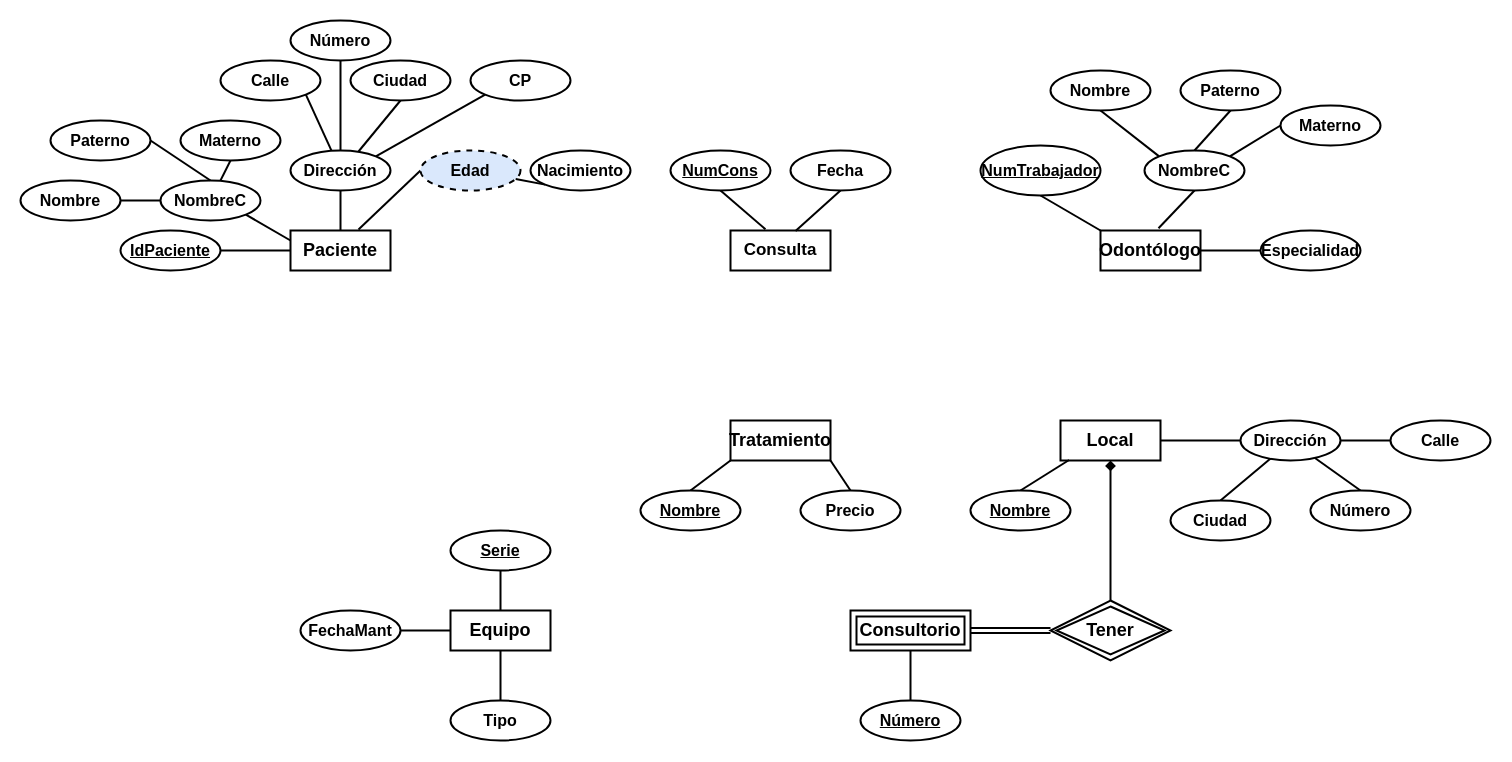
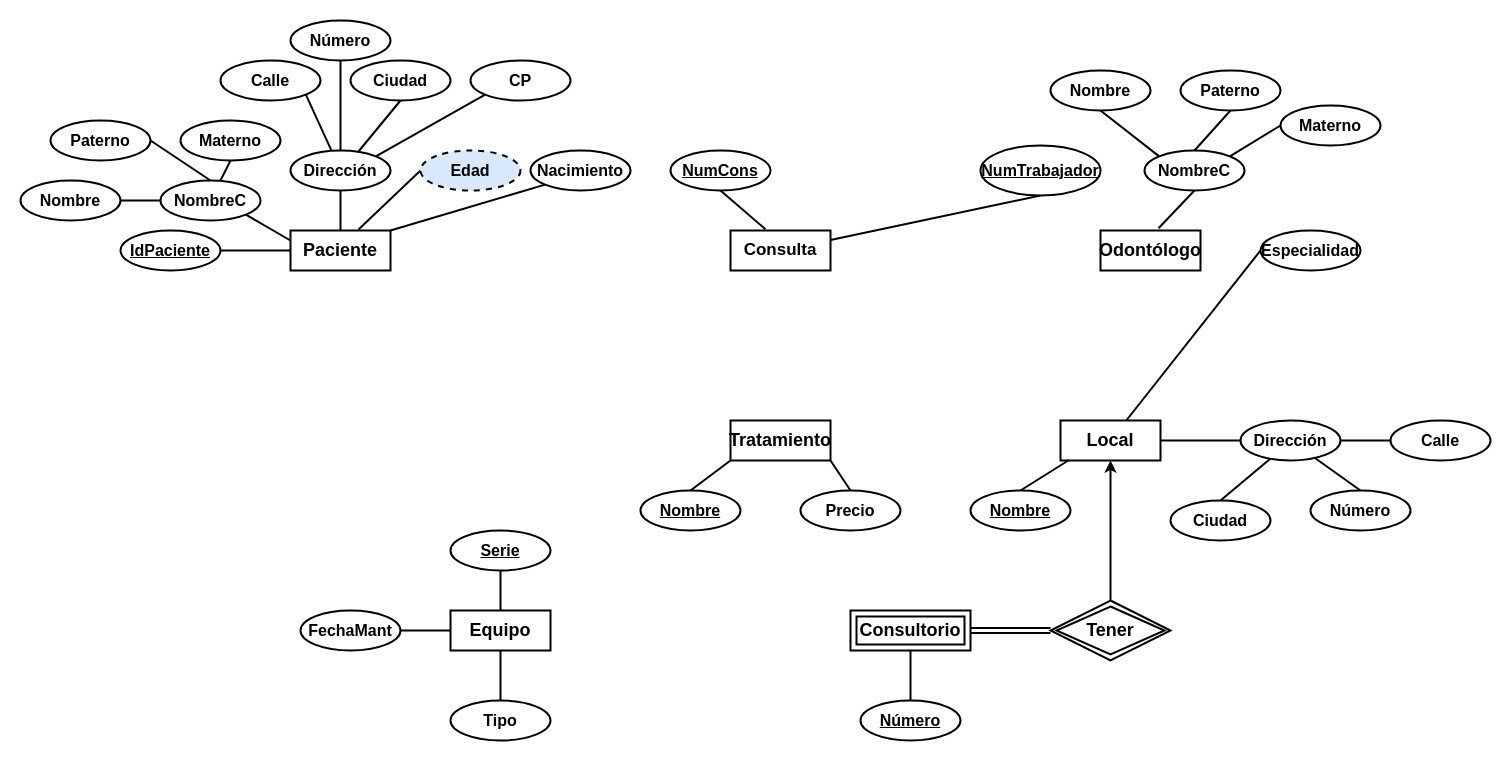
  <mxCell id="0" />
  <mxCell id="1" parent="0" />
  <mxCell id="2" value="Paciente" style="whiteSpace=wrap;html=1;align=center;strokeWidth=2;fontStyle=1;fontSize=18;" vertex="1" parent="1"><mxGeometry x="290" y="230" width="100" height="40" as="geometry" /></mxCell>
  <mxCell id="3" style="edgeStyle=none;rounded=0;orthogonalLoop=1;jettySize=auto;html=1;exitX=1;exitY=1;exitDx=0;exitDy=0;entryX=0;entryY=0.25;entryDx=0;entryDy=0;fontSize=16;endArrow=none;endFill=0;strokeWidth=2;" edge="1" parent="1" source="4" target="2"><mxGeometry relative="1" as="geometry" /></mxCell>
  <mxCell id="4" value="NombreC" style="ellipse;whiteSpace=wrap;html=1;align=center;fontSize=16;strokeWidth=2;fontStyle=1" vertex="1" parent="1"><mxGeometry x="160" y="180" width="100" height="40" as="geometry" /></mxCell>
  <mxCell id="5" style="edgeStyle=none;rounded=0;orthogonalLoop=1;jettySize=auto;html=1;exitX=0.5;exitY=1;exitDx=0;exitDy=0;fontSize=17;endArrow=none;endFill=0;strokeWidth=2;" edge="1" parent="1" source="6" target="4"><mxGeometry relative="1" as="geometry" /></mxCell>
  <mxCell id="6" value="Materno" style="ellipse;whiteSpace=wrap;html=1;align=center;fontSize=16;strokeWidth=2;fontStyle=1" vertex="1" parent="1"><mxGeometry x="180" y="120" width="100" height="40" as="geometry" /></mxCell>
  <mxCell id="7" style="rounded=0;orthogonalLoop=1;jettySize=auto;html=1;exitX=1;exitY=0.5;exitDx=0;exitDy=0;entryX=0.5;entryY=0;entryDx=0;entryDy=0;fontSize=17;endArrow=none;endFill=0;strokeWidth=2;" edge="1" parent="1" source="8" target="4"><mxGeometry relative="1" as="geometry" /></mxCell>
  <mxCell id="8" value="Paterno" style="ellipse;whiteSpace=wrap;html=1;align=center;fontSize=16;strokeWidth=2;fontStyle=1" vertex="1" parent="1"><mxGeometry x="50" y="120" width="100" height="40" as="geometry" /></mxCell>
  <mxCell id="9" style="rounded=0;orthogonalLoop=1;jettySize=auto;html=1;exitX=1;exitY=0.5;exitDx=0;exitDy=0;entryX=0;entryY=0.5;entryDx=0;entryDy=0;fontSize=17;strokeWidth=2;endArrow=none;endFill=0;" edge="1" parent="1" source="10" target="4"><mxGeometry relative="1" as="geometry" /></mxCell>
  <mxCell id="10" value="Nombre" style="ellipse;whiteSpace=wrap;html=1;align=center;fontSize=16;strokeWidth=2;fontStyle=1" vertex="1" parent="1"><mxGeometry x="20" y="180" width="100" height="40" as="geometry" /></mxCell>
  <mxCell id="11" style="edgeStyle=none;rounded=0;orthogonalLoop=1;jettySize=auto;html=1;exitX=1;exitY=0.5;exitDx=0;exitDy=0;entryX=0;entryY=0.5;entryDx=0;entryDy=0;fontSize=16;endArrow=none;endFill=0;strokeWidth=2;" edge="1" parent="1" source="12" target="2"><mxGeometry relative="1" as="geometry" /></mxCell>
  <mxCell id="12" value="IdPaciente" style="ellipse;whiteSpace=wrap;html=1;align=center;fontStyle=5;fontSize=16;strokeWidth=2;" vertex="1" parent="1"><mxGeometry x="120" y="230" width="100" height="40" as="geometry" /></mxCell>
  <mxCell id="13" style="edgeStyle=none;rounded=0;orthogonalLoop=1;jettySize=auto;html=1;exitX=0.5;exitY=1;exitDx=0;exitDy=0;entryX=0.5;entryY=0;entryDx=0;entryDy=0;fontSize=16;endArrow=none;endFill=0;strokeWidth=2;" edge="1" parent="1" source="14" target="2"><mxGeometry relative="1" as="geometry" /></mxCell>
  <mxCell id="14" value="Dirección" style="ellipse;whiteSpace=wrap;html=1;align=center;fontSize=16;strokeWidth=2;fontStyle=1" vertex="1" parent="1"><mxGeometry x="290" y="150" width="100" height="40" as="geometry" /></mxCell>
  <mxCell id="15" style="edgeStyle=none;rounded=0;orthogonalLoop=1;jettySize=auto;html=1;exitX=0.5;exitY=1;exitDx=0;exitDy=0;entryX=0.68;entryY=0.025;entryDx=0;entryDy=0;entryPerimeter=0;fontSize=16;endArrow=none;endFill=0;strokeWidth=2;" edge="1" parent="1" source="16" target="14"><mxGeometry relative="1" as="geometry" /></mxCell>
  <mxCell id="16" value="Ciudad" style="ellipse;whiteSpace=wrap;html=1;align=center;fontSize=16;strokeWidth=2;fontStyle=1" vertex="1" parent="1"><mxGeometry x="350" y="60" width="100" height="40" as="geometry" /></mxCell>
  <mxCell id="17" style="edgeStyle=none;rounded=0;orthogonalLoop=1;jettySize=auto;html=1;exitX=0.5;exitY=1;exitDx=0;exitDy=0;entryX=0.5;entryY=0;entryDx=0;entryDy=0;fontSize=16;endArrow=none;endFill=0;strokeWidth=2;" edge="1" parent="1" source="18" target="14"><mxGeometry relative="1" as="geometry" /></mxCell>
  <mxCell id="18" value="Número" style="ellipse;whiteSpace=wrap;html=1;align=center;fontSize=16;strokeWidth=2;fontStyle=1" vertex="1" parent="1"><mxGeometry x="290" y="20" width="100" height="40" as="geometry" /></mxCell>
  <mxCell id="19" style="edgeStyle=none;rounded=0;orthogonalLoop=1;jettySize=auto;html=1;exitX=1;exitY=1;exitDx=0;exitDy=0;fontSize=16;endArrow=none;endFill=0;strokeWidth=2;" edge="1" parent="1" source="20" target="14"><mxGeometry relative="1" as="geometry" /></mxCell>
  <mxCell id="20" value="Calle" style="ellipse;whiteSpace=wrap;html=1;align=center;fontSize=16;strokeWidth=2;fontStyle=1" vertex="1" parent="1"><mxGeometry x="220" y="60" width="100" height="40" as="geometry" /></mxCell>
  <mxCell id="21" style="edgeStyle=none;rounded=0;orthogonalLoop=1;jettySize=auto;html=1;exitX=0;exitY=1;exitDx=0;exitDy=0;entryX=1;entryY=0;entryDx=0;entryDy=0;fontSize=16;endArrow=none;endFill=0;strokeWidth=2;" edge="1" parent="1" source="22" target="14"><mxGeometry relative="1" as="geometry" /></mxCell>
  <mxCell id="22" value="CP" style="ellipse;whiteSpace=wrap;html=1;align=center;fontSize=16;strokeWidth=2;fontStyle=1" vertex="1" parent="1"><mxGeometry x="470" y="60" width="100" height="40" as="geometry" /></mxCell>
  <mxCell id="23" style="edgeStyle=none;rounded=0;orthogonalLoop=1;jettySize=auto;html=1;exitX=0;exitY=0.5;exitDx=0;exitDy=0;entryX=0.68;entryY=-0.025;entryDx=0;entryDy=0;entryPerimeter=0;fontSize=16;endArrow=none;endFill=0;strokeWidth=2;" edge="1" parent="1" source="24" target="2"><mxGeometry relative="1" as="geometry" /></mxCell>
  <mxCell id="24" value="Edad" style="ellipse;whiteSpace=wrap;html=1;align=center;dashed=1;fontSize=16;strokeWidth=2;fontStyle=1;fillColor=#dae8fc;" vertex="1" parent="1"><mxGeometry x="420" y="150" width="100" height="40" as="geometry" /></mxCell>
- <mxCell id="25" style="edgeStyle=none;rounded=0;orthogonalLoop=1;jettySize=auto;html=1;exitX=0;exitY=1;exitDx=0;exitDy=0;fontSize=16;endArrow=none;endFill=0;strokeWidth=2;" edge="1" parent="1" source="26" target="24"><mxGeometry relative="1" as="geometry" /></mxCell>
+ <mxCell id="25" style="edgeStyle=none;rounded=0;orthogonalLoop=1;jettySize=auto;html=1;exitX=0;exitY=1;exitDx=0;exitDy=0;entryX=1;entryY=0;entryDx=0;entryDy=0;fontSize=16;endArrow=none;endFill=0;strokeWidth=2;" edge="1" parent="1" source="26" target="2"><mxGeometry relative="1" as="geometry" /></mxCell>
  <mxCell id="26" value="Nacimiento" style="ellipse;whiteSpace=wrap;html=1;align=center;fontSize=16;strokeWidth=2;fontStyle=1" vertex="1" parent="1"><mxGeometry x="530" y="150" width="100" height="40" as="geometry" /></mxCell>
  <mxCell id="27" value="Consulta" style="whiteSpace=wrap;html=1;align=center;fontSize=17;strokeWidth=2;fontStyle=1" vertex="1" parent="1"><mxGeometry y="230" width="100" height="40" as="geometry" x="730" /></mxCell>
- <mxCell id="28" style="edgeStyle=none;rounded=0;orthogonalLoop=1;jettySize=auto;html=1;exitX=0.5;exitY=1;exitDx=0;exitDy=0;entryX=0.65;entryY=0.013;entryDx=0;entryDy=0;entryPerimeter=0;fontSize=16;endArrow=none;endFill=0;strokeWidth=2;" edge="1" parent="1" source="29" target="27"><mxGeometry relative="1" as="geometry" /></mxCell>
- <mxCell id="29" value="Fecha" style="ellipse;whiteSpace=wrap;html=1;align=center;fontSize=16;strokeWidth=2;fontStyle=1" vertex="1" parent="1"><mxGeometry x="790" y="150" width="100" height="40" as="geometry" /></mxCell>
  <mxCell id="30" style="edgeStyle=none;rounded=0;orthogonalLoop=1;jettySize=auto;html=1;exitX=0.5;exitY=1;exitDx=0;exitDy=0;entryX=0.35;entryY=-0.029;entryDx=0;entryDy=0;entryPerimeter=0;fontSize=16;endArrow=none;endFill=0;strokeWidth=2;" edge="1" parent="1" source="31" target="27"><mxGeometry relative="1" as="geometry" /></mxCell>
  <mxCell id="31" value="NumCons" style="ellipse;whiteSpace=wrap;html=1;align=center;fontStyle=5;fontSize=16;strokeWidth=2;" vertex="1" parent="1"><mxGeometry x="670" y="150" width="100" height="40" as="geometry" /></mxCell>
  <mxCell id="32" value="Odontólogo" style="whiteSpace=wrap;html=1;align=center;fontSize=18;strokeWidth=2;fontStyle=1" vertex="1" parent="1"><mxGeometry x="1100" y="230" width="100" height="40" as="geometry" /></mxCell>
- <mxCell id="33" style="edgeStyle=none;rounded=0;orthogonalLoop=1;jettySize=auto;html=1;exitX=0.5;exitY=1;exitDx=0;exitDy=0;entryX=0;entryY=0;entryDx=0;entryDy=0;fontSize=16;endArrow=none;endFill=0;strokeWidth=2;" edge="1" parent="1" source="34" target="32"><mxGeometry relative="1" as="geometry" /></mxCell>
+ <mxCell id="33" style="edgeStyle=none;rounded=0;orthogonalLoop=1;jettySize=auto;html=1;exitX=0.5;exitY=1;exitDx=0;exitDy=0;fontSize=16;endArrow=none;endFill=0;strokeWidth=2;" edge="1" parent="1" source="34" target="27"><mxGeometry relative="1" as="geometry" /></mxCell>
  <mxCell id="34" value="NumTrabajador" style="ellipse;whiteSpace=wrap;html=1;align=center;fontStyle=5;fontSize=16;strokeWidth=2;" vertex="1" parent="1"><mxGeometry x="980" y="145" width="120" height="50" as="geometry" /></mxCell>
  <mxCell id="35" style="edgeStyle=none;rounded=0;orthogonalLoop=1;jettySize=auto;html=1;exitX=0.5;exitY=1;exitDx=0;exitDy=0;entryX=0.58;entryY=-0.057;entryDx=0;entryDy=0;entryPerimeter=0;fontSize=16;endArrow=none;endFill=0;strokeWidth=2;" edge="1" parent="1" source="36" target="32"><mxGeometry relative="1" as="geometry" /></mxCell>
  <mxCell id="36" value="NombreC" style="ellipse;whiteSpace=wrap;html=1;align=center;fontSize=16;strokeWidth=2;fontStyle=1" vertex="1" parent="1"><mxGeometry x="1144" y="150" width="100" height="40" as="geometry" /></mxCell>
- <mxCell id="37" style="edgeStyle=none;rounded=0;orthogonalLoop=1;jettySize=auto;html=1;exitX=0;exitY=0.5;exitDx=0;exitDy=0;entryX=1;entryY=0.5;entryDx=0;entryDy=0;fontSize=16;endArrow=none;endFill=0;strokeWidth=2;" edge="1" parent="1" source="38" target="32"><mxGeometry relative="1" as="geometry" /></mxCell>
+ <mxCell id="37" style="edgeStyle=none;rounded=0;orthogonalLoop=1;jettySize=auto;html=1;exitX=0;exitY=0.5;exitDx=0;exitDy=0;fontSize=16;endArrow=none;endFill=0;strokeWidth=2;" edge="1" parent="1" source="38" target="50"><mxGeometry relative="1" as="geometry" /></mxCell>
  <mxCell id="38" value="Especialidad" style="ellipse;whiteSpace=wrap;html=1;align=center;fontSize=16;strokeWidth=2;fontStyle=1" vertex="1" parent="1"><mxGeometry x="1260" y="230" width="100" height="40" as="geometry" /></mxCell>
  <mxCell id="39" style="edgeStyle=none;rounded=0;orthogonalLoop=1;jettySize=auto;html=1;exitX=0.5;exitY=1;exitDx=0;exitDy=0;entryX=0;entryY=0;entryDx=0;entryDy=0;fontSize=16;endArrow=none;endFill=0;strokeWidth=2;" edge="1" parent="1" source="40" target="36"><mxGeometry relative="1" as="geometry" /></mxCell>
  <mxCell id="40" value="Nombre" style="ellipse;whiteSpace=wrap;html=1;align=center;fontSize=16;strokeWidth=2;fontStyle=1" vertex="1" parent="1"><mxGeometry x="1050" y="70" width="100" height="40" as="geometry" /></mxCell>
  <mxCell id="41" style="edgeStyle=none;rounded=0;orthogonalLoop=1;jettySize=auto;html=1;exitX=0.5;exitY=1;exitDx=0;exitDy=0;entryX=0.5;entryY=0;entryDx=0;entryDy=0;fontSize=16;endArrow=none;endFill=0;strokeWidth=2;" edge="1" parent="1" source="42" target="36"><mxGeometry relative="1" as="geometry" /></mxCell>
  <mxCell id="42" value="Paterno" style="ellipse;whiteSpace=wrap;html=1;align=center;fontSize=16;strokeWidth=2;fontStyle=1" vertex="1" parent="1"><mxGeometry x="1180" y="70" width="100" height="40" as="geometry" /></mxCell>
  <mxCell id="43" style="edgeStyle=none;rounded=0;orthogonalLoop=1;jettySize=auto;html=1;exitX=0;exitY=0.5;exitDx=0;exitDy=0;entryX=1;entryY=0;entryDx=0;entryDy=0;fontSize=16;endArrow=none;endFill=0;strokeWidth=2;" edge="1" parent="1" source="44" target="36"><mxGeometry relative="1" as="geometry" /></mxCell>
  <mxCell id="44" value="Materno" style="ellipse;whiteSpace=wrap;html=1;align=center;fontSize=16;strokeWidth=2;fontStyle=1" vertex="1" parent="1"><mxGeometry x="1280" y="105" width="100" height="40" as="geometry" /></mxCell>
  <mxCell id="45" value="Tratamiento" style="whiteSpace=wrap;html=1;align=center;fontSize=18;strokeWidth=2;fontStyle=1" vertex="1" parent="1"><mxGeometry y="420" width="100" height="40" as="geometry" x="730" /></mxCell>
  <mxCell id="46" style="edgeStyle=none;rounded=0;orthogonalLoop=1;jettySize=auto;html=1;exitX=0.5;exitY=0;exitDx=0;exitDy=0;entryX=1;entryY=1;entryDx=0;entryDy=0;fontSize=18;endArrow=none;endFill=0;strokeWidth=2;" edge="1" parent="1" source="47" target="45"><mxGeometry relative="1" as="geometry" /></mxCell>
  <mxCell id="47" value="Precio" style="ellipse;whiteSpace=wrap;html=1;align=center;fontSize=16;strokeWidth=2;fontStyle=1" vertex="1" parent="1"><mxGeometry x="800" y="490" width="100" height="40" as="geometry" /></mxCell>
  <mxCell id="48" style="edgeStyle=none;rounded=0;orthogonalLoop=1;jettySize=auto;html=1;exitX=0.5;exitY=0;exitDx=0;exitDy=0;entryX=0;entryY=1;entryDx=0;entryDy=0;fontSize=18;endArrow=none;endFill=0;strokeWidth=2;" edge="1" parent="1" source="49" target="45"><mxGeometry relative="1" as="geometry" /></mxCell>
  <mxCell id="49" value="Nombre" style="ellipse;whiteSpace=wrap;html=1;align=center;fontStyle=5;fontSize=16;strokeWidth=2;" vertex="1" parent="1"><mxGeometry x="640" y="490" width="100" height="40" as="geometry" /></mxCell>
  <mxCell id="50" value="Local" style="whiteSpace=wrap;html=1;align=center;fontSize=18;strokeWidth=2;fontStyle=1" vertex="1" parent="1"><mxGeometry x="1060" y="420" width="100" height="40" as="geometry" /></mxCell>
  <mxCell id="51" style="edgeStyle=none;rounded=0;orthogonalLoop=1;jettySize=auto;html=1;exitX=0.5;exitY=0;exitDx=0;exitDy=0;entryX=0.086;entryY=0.987;entryDx=0;entryDy=0;entryPerimeter=0;fontSize=16;endArrow=none;endFill=0;strokeWidth=2;" edge="1" parent="1" source="52" target="50"><mxGeometry relative="1" as="geometry" /></mxCell>
  <mxCell id="52" value="Nombre" style="ellipse;whiteSpace=wrap;html=1;align=center;fontStyle=5;fontSize=16;strokeWidth=2;" vertex="1" parent="1"><mxGeometry x="970" y="490" width="100" height="40" as="geometry" /></mxCell>
  <mxCell id="53" style="edgeStyle=none;rounded=0;orthogonalLoop=1;jettySize=auto;html=1;exitX=0.5;exitY=0;exitDx=0;exitDy=0;entryX=0.298;entryY=0.957;entryDx=0;entryDy=0;entryPerimeter=0;fontSize=16;endArrow=none;endFill=0;strokeWidth=2;" edge="1" parent="1" source="54" target="56"><mxGeometry relative="1" as="geometry" /></mxCell>
  <mxCell id="54" value="Ciudad" style="ellipse;whiteSpace=wrap;html=1;align=center;fontSize=16;strokeWidth=2;fontStyle=1" vertex="1" parent="1"><mxGeometry x="1170" y="500" width="100" height="40" as="geometry" /></mxCell>
  <mxCell id="55" style="edgeStyle=none;rounded=0;orthogonalLoop=1;jettySize=auto;html=1;exitX=0;exitY=0.5;exitDx=0;exitDy=0;entryX=1;entryY=0.5;entryDx=0;entryDy=0;fontSize=16;endArrow=none;endFill=0;strokeWidth=2;" edge="1" parent="1" source="56" target="50"><mxGeometry relative="1" as="geometry" /></mxCell>
  <mxCell id="56" value="Dirección" style="ellipse;whiteSpace=wrap;html=1;align=center;fontSize=16;strokeWidth=2;fontStyle=1" vertex="1" parent="1"><mxGeometry x="1240" y="420" width="100" height="40" as="geometry" /></mxCell>
  <mxCell id="57" style="edgeStyle=none;rounded=0;orthogonalLoop=1;jettySize=auto;html=1;exitX=0.5;exitY=0;exitDx=0;exitDy=0;fontSize=16;endArrow=none;endFill=0;strokeWidth=2;" edge="1" parent="1" source="58" target="56"><mxGeometry relative="1" as="geometry" /></mxCell>
  <mxCell id="58" value="Número" style="ellipse;whiteSpace=wrap;html=1;align=center;fontSize=16;strokeWidth=2;fontStyle=1" vertex="1" parent="1"><mxGeometry x="1310" y="490" width="100" height="40" as="geometry" /></mxCell>
  <mxCell id="59" style="edgeStyle=none;rounded=0;orthogonalLoop=1;jettySize=auto;html=1;exitX=0;exitY=0.5;exitDx=0;exitDy=0;entryX=1;entryY=0.5;entryDx=0;entryDy=0;fontSize=16;endArrow=none;endFill=0;strokeWidth=2;" edge="1" parent="1" source="60" target="56"><mxGeometry relative="1" as="geometry" /></mxCell>
  <mxCell id="60" value="Calle" style="ellipse;whiteSpace=wrap;html=1;align=center;fontSize=16;strokeWidth=2;fontStyle=1" vertex="1" parent="1"><mxGeometry x="1390" y="420" width="100" height="40" as="geometry" /></mxCell>
  <mxCell id="61" value="Consultorio" style="whiteSpace=wrap;html=1;align=center;fontSize=18;strokeWidth=2;fontStyle=1;shape=ext;margin=3;double=1" vertex="1" parent="1"><mxGeometry x="850" y="610" width="120" height="40" as="geometry" /></mxCell>
  <mxCell id="62" style="edgeStyle=none;rounded=0;orthogonalLoop=1;jettySize=auto;html=1;exitX=0.5;exitY=0;exitDx=0;exitDy=0;entryX=0.5;entryY=1;entryDx=0;entryDy=0;fontSize=16;endArrow=none;endFill=0;strokeWidth=2;" edge="1" parent="1" source="63" target="61"><mxGeometry relative="1" as="geometry" /></mxCell>
  <mxCell id="63" value="Número" style="ellipse;whiteSpace=wrap;html=1;align=center;fontStyle=5;fontSize=16;strokeWidth=2;" vertex="1" parent="1"><mxGeometry x="860" y="700" width="100" height="40" as="geometry" /></mxCell>
  <mxCell id="64" value="Equipo" style="whiteSpace=wrap;html=1;align=center;fontSize=18;strokeWidth=2;fontStyle=1" vertex="1" parent="1"><mxGeometry x="450" y="610" width="100" height="40" as="geometry" /></mxCell>
  <mxCell id="65" style="edgeStyle=none;rounded=0;orthogonalLoop=1;jettySize=auto;html=1;exitX=0.5;exitY=1;exitDx=0;exitDy=0;entryX=0.5;entryY=0;entryDx=0;entryDy=0;fontSize=18;endArrow=none;endFill=0;strokeWidth=2;" edge="1" parent="1" source="66" target="64"><mxGeometry relative="1" as="geometry" /></mxCell>
  <mxCell id="66" value="Serie" style="ellipse;whiteSpace=wrap;html=1;align=center;fontStyle=5;fontSize=16;strokeWidth=2;" vertex="1" parent="1"><mxGeometry x="450" y="530" width="100" height="40" as="geometry" /></mxCell>
  <mxCell id="67" style="edgeStyle=none;rounded=0;orthogonalLoop=1;jettySize=auto;html=1;exitX=1;exitY=0.5;exitDx=0;exitDy=0;entryX=0;entryY=0.5;entryDx=0;entryDy=0;fontSize=18;endArrow=none;endFill=0;strokeWidth=2;" edge="1" parent="1" source="68" target="64"><mxGeometry relative="1" as="geometry" /></mxCell>
  <mxCell id="68" value="FechaMant" style="ellipse;whiteSpace=wrap;html=1;align=center;fontSize=16;strokeWidth=2;fontStyle=1" vertex="1" parent="1"><mxGeometry x="300" y="610" width="100" height="40" as="geometry" /></mxCell>
  <mxCell id="69" style="edgeStyle=none;rounded=0;orthogonalLoop=1;jettySize=auto;html=1;exitX=0.5;exitY=0;exitDx=0;exitDy=0;entryX=0.5;entryY=1;entryDx=0;entryDy=0;fontSize=18;endArrow=none;endFill=0;strokeWidth=2;" edge="1" parent="1" source="70" target="64"><mxGeometry relative="1" as="geometry" /></mxCell>
  <mxCell id="70" value="Tipo" style="ellipse;whiteSpace=wrap;html=1;align=center;fontSize=16;strokeWidth=2;fontStyle=1" vertex="1" parent="1"><mxGeometry x="450" y="700" width="100" height="40" as="geometry" /></mxCell>
- <mxCell id="71" style="edgeStyle=none;rounded=0;orthogonalLoop=1;jettySize=auto;html=1;exitX=0.5;exitY=0;exitDx=0;exitDy=0;entryX=0.5;entryY=1;entryDx=0;entryDy=0;fontSize=18;endArrow=diamond;endFill=1;strokeWidth=2;" edge="1" parent="1" source="73" target="50"><mxGeometry relative="1" as="geometry" /></mxCell>
+ <mxCell id="71" style="edgeStyle=none;rounded=0;orthogonalLoop=1;jettySize=auto;html=1;exitX=0.5;exitY=0;exitDx=0;exitDy=0;entryX=0.5;entryY=1;entryDx=0;entryDy=0;fontSize=18;endArrow=classic;endFill=1;strokeWidth=2;" edge="1" parent="1" source="73" target="50"><mxGeometry relative="1" as="geometry" /></mxCell>
  <mxCell id="72" style="edgeStyle=none;rounded=0;orthogonalLoop=1;jettySize=auto;html=1;exitX=0;exitY=0.5;exitDx=0;exitDy=0;entryX=1;entryY=0.5;entryDx=0;entryDy=0;fontSize=18;endArrow=none;endFill=0;strokeWidth=2;shape=link;" edge="1" parent="1" source="73" target="61"><mxGeometry relative="1" as="geometry" /></mxCell>
  <mxCell id="73" value="Tener" style="shape=rhombus;perimeter=rhombusPerimeter;whiteSpace=wrap;html=1;align=center;fontSize=18;strokeWidth=2;fontStyle=1;double=1" vertex="1" parent="1"><mxGeometry x="1050" y="600" width="120" height="60" as="geometry" /></mxCell>
